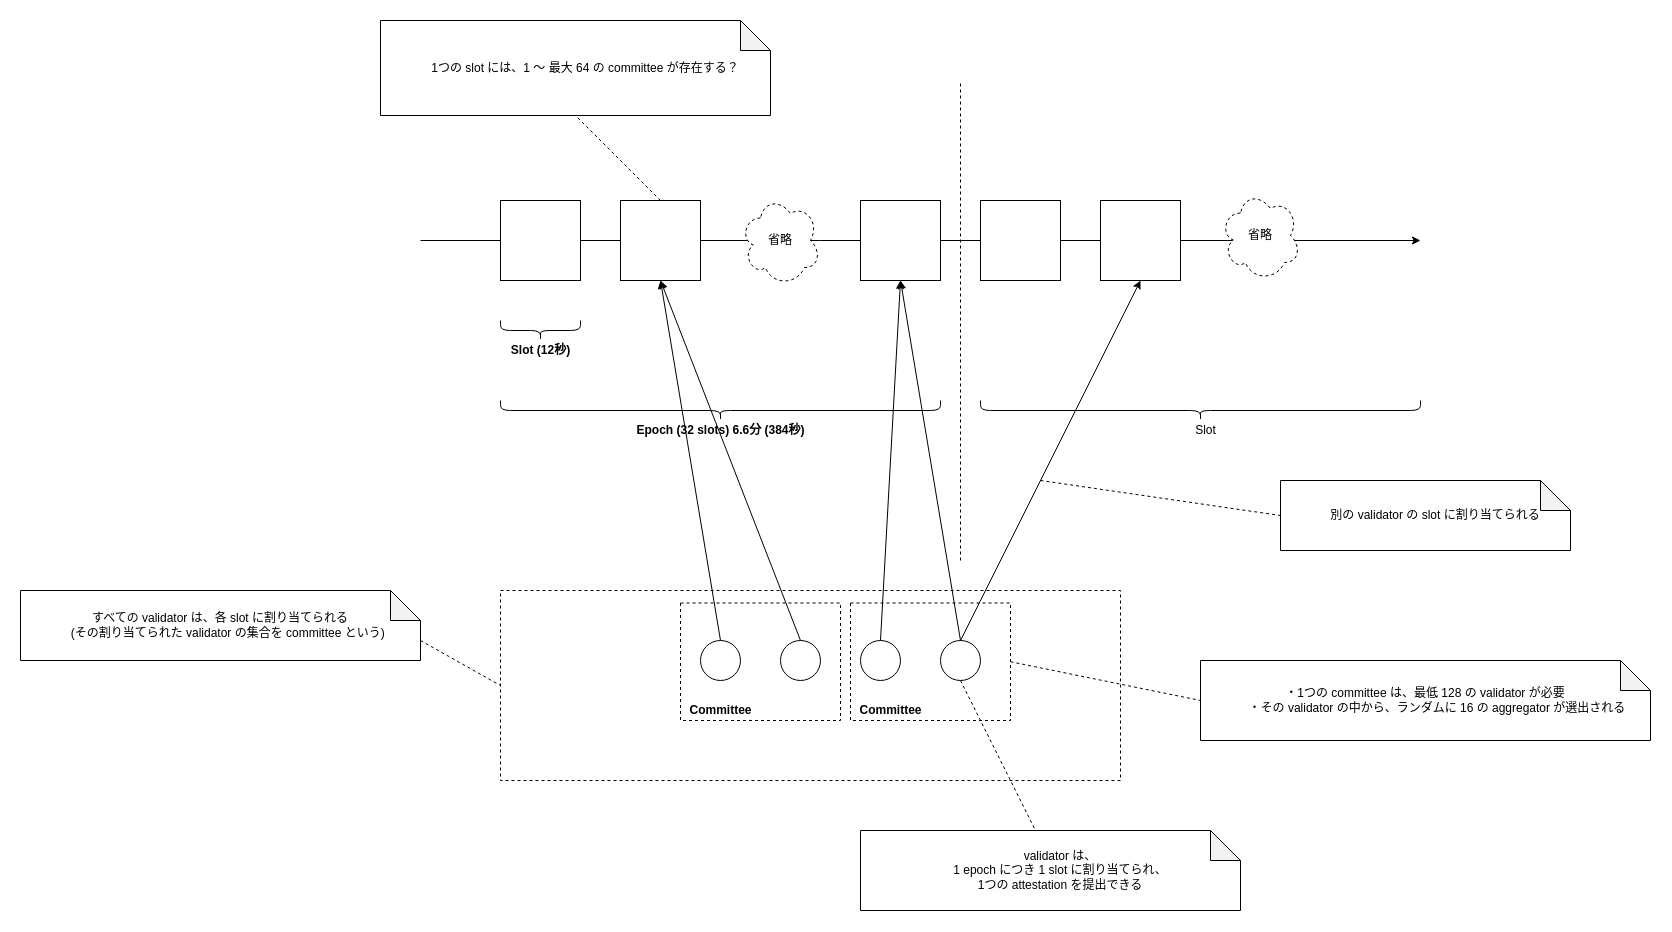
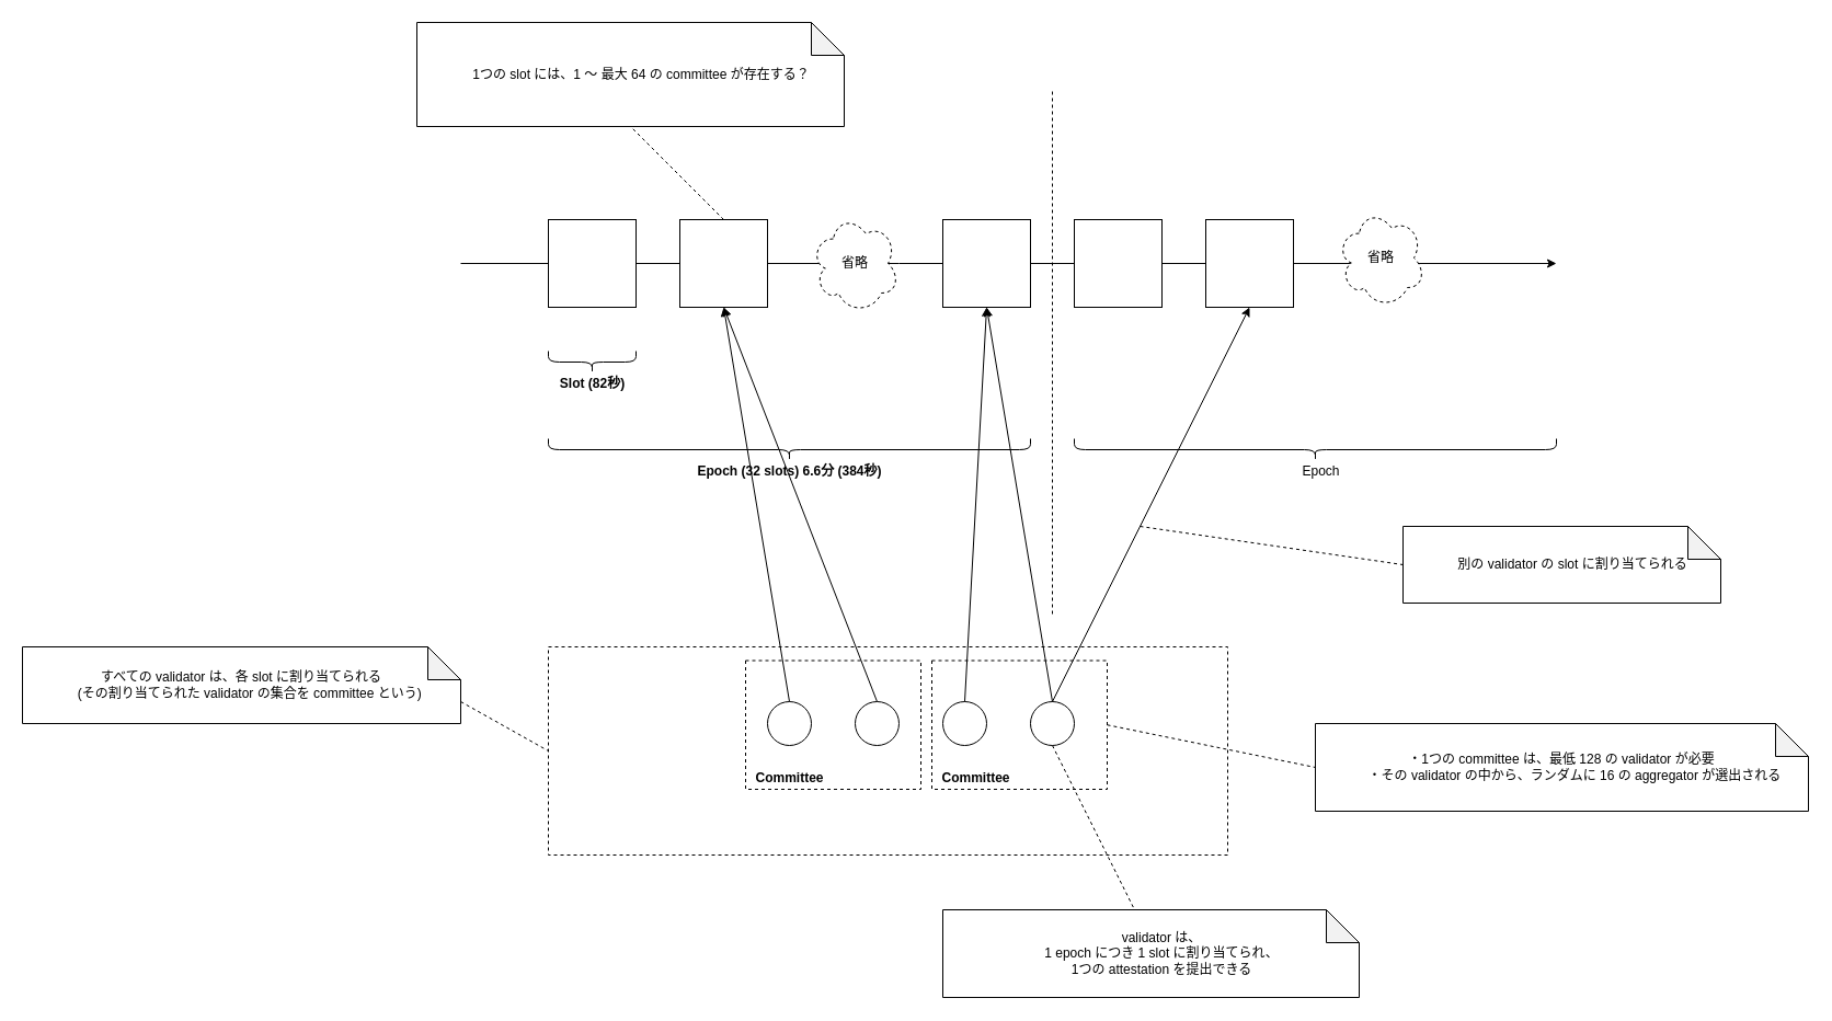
  <mxCell id="0" />
  <mxCell id="1" parent="0" />
  <mxCell id="2" value="" style="rounded=0;whiteSpace=wrap;html=1;dashed=1;" parent="1" vertex="1"><mxGeometry x="500" y="590" width="620" height="190" as="geometry" /></mxCell>
  <mxCell id="3" value="" style="rounded=0;whiteSpace=wrap;html=1;dashed=1;" parent="1" vertex="1"><mxGeometry x="850" y="602.5" width="160" height="117.5" as="geometry" /></mxCell>
  <mxCell id="4" value="" style="rounded=0;whiteSpace=wrap;html=1;dashed=1;" parent="1" vertex="1"><mxGeometry x="680" y="602.5" width="160" height="117.5" as="geometry" /></mxCell>
  <mxCell id="5" value="" style="endArrow=none;html=1;" parent="1" edge="1"><mxGeometry width="50" height="50" relative="1" as="geometry"><mxPoint x="420" y="240" as="sourcePoint" /><mxPoint y="240" as="targetPoint" x="820" /></mxGeometry></mxCell>
  <mxCell id="6" value="" style="endArrow=none;html=1;startArrow=none;" parent="1" target="10" edge="1"><mxGeometry width="50" height="50" relative="1" as="geometry"><mxPoint y="240" as="sourcePoint" x="820" /><mxPoint x="1420" y="240" as="targetPoint" /></mxGeometry></mxCell>
  <mxCell id="7" value="" style="endArrow=classic;html=1;startArrow=none;" parent="1" source="32" edge="1"><mxGeometry width="50" height="50" relative="1" as="geometry"><mxPoint x="420" y="240" as="sourcePoint" /><mxPoint x="1420" y="240" as="targetPoint" /></mxGeometry></mxCell>
  <mxCell id="8" value="" style="rounded=0;whiteSpace=wrap;html=1;" parent="1" vertex="1"><mxGeometry x="500" width="80" height="80" as="geometry" y="200" /></mxCell>
  <mxCell id="9" value="" style="rounded=0;whiteSpace=wrap;html=1;" parent="1" vertex="1"><mxGeometry x="620" width="80" height="80" as="geometry" y="200" /></mxCell>
  <mxCell id="10" value="" style="rounded=0;whiteSpace=wrap;html=1;" parent="1" vertex="1"><mxGeometry x="860" width="80" height="80" as="geometry" y="200" /></mxCell>
  <mxCell id="11" value="" style="rounded=0;whiteSpace=wrap;html=1;" parent="1" vertex="1"><mxGeometry x="980" width="80" height="80" as="geometry" y="200" /></mxCell>
  <mxCell id="12" value="" style="endArrow=none;html=1;startArrow=none;" parent="1" source="10" target="11" edge="1"><mxGeometry width="50" height="50" relative="1" as="geometry"><mxPoint x="940" y="240" as="sourcePoint" /><mxPoint x="1420" y="240" as="targetPoint" /></mxGeometry></mxCell>
  <mxCell id="13" value="" style="shape=curlyBracket;whiteSpace=wrap;html=1;rounded=1;rotation=-90;size=0.5;" parent="1" vertex="1"><mxGeometry x="530" y="290" width="20" height="80" as="geometry" /></mxCell>
- <mxCell id="14" value="Slot (12秒)" style="text;html=1;align=center;verticalAlign=middle;resizable=0;points=[];autosize=1;strokeColor=none;fillColor=none;fontStyle=1" parent="1" vertex="1"><mxGeometry x="500" y="340" width="80" height="20" as="geometry" /></mxCell>
+ <mxCell id="14" value="Slot (82秒)" style="text;html=1;align=center;verticalAlign=middle;resizable=0;points=[];autosize=1;strokeColor=none;fillColor=none;fontStyle=1" parent="1" vertex="1"><mxGeometry x="500" y="340" width="80" height="20" as="geometry" /></mxCell>
  <mxCell id="15" value="" style="shape=curlyBracket;whiteSpace=wrap;html=1;rounded=1;rotation=-90;size=0.5;" parent="1" vertex="1"><mxGeometry x="710" y="190" width="20" height="440" as="geometry" /></mxCell>
  <mxCell id="16" value="省略" style="ellipse;shape=cloud;whiteSpace=wrap;html=1;dashed=1;" parent="1" vertex="1"><mxGeometry x="740" y="195" width="80" height="90" as="geometry" /></mxCell>
  <mxCell id="17" value="Epoch (32 slots) 6.6分 (384秒)" style="text;html=1;align=center;verticalAlign=middle;resizable=0;points=[];autosize=1;strokeColor=none;fillColor=none;fontStyle=1" parent="1" vertex="1"><mxGeometry x="630" y="420" width="180" height="20" as="geometry" /></mxCell>
  <mxCell id="18" value="" style="endArrow=none;dashed=1;html=1;" parent="1" edge="1"><mxGeometry width="50" height="50" relative="1" as="geometry"><mxPoint x="960" y="560" as="sourcePoint" /><mxPoint x="960" y="80" as="targetPoint" /></mxGeometry></mxCell>
  <mxCell id="19" value="" style="shape=curlyBracket;whiteSpace=wrap;html=1;rounded=1;rotation=-90;size=0.5;" parent="1" vertex="1"><mxGeometry x="1190" y="190" width="20" height="440" as="geometry" /></mxCell>
- <mxCell id="20" value="Slot" style="text;html=1;align=center;verticalAlign=middle;resizable=0;points=[];autosize=1;strokeColor=none;fillColor=none;" parent="1" vertex="1"><mxGeometry x="1180" y="420" width="50" height="20" as="geometry" /></mxCell>
+ <mxCell id="20" value="Epoch" style="text;html=1;align=center;verticalAlign=middle;resizable=0;points=[];autosize=1;strokeColor=none;fillColor=none;" parent="1" vertex="1"><mxGeometry x="1180" y="420" width="50" height="20" as="geometry" /></mxCell>
  <mxCell id="21" value="" style="ellipse;whiteSpace=wrap;html=1;aspect=fixed;" parent="1" vertex="1"><mxGeometry x="780" y="640" width="40" height="40" as="geometry" /></mxCell>
  <mxCell id="22" value="すべての validator は、各 slot に割り当てられる&lt;br&gt;　 (その割り当てられた validator の集合を committee という)&lt;br&gt;" style="shape=note;whiteSpace=wrap;html=1;backgroundOutline=1;darkOpacity=0.05;align=center;spacingLeft=0;" parent="1" vertex="1"><mxGeometry x="20" y="590" width="400" height="70" as="geometry" /></mxCell>
  <mxCell id="23" value="" style="ellipse;whiteSpace=wrap;html=1;aspect=fixed;" parent="1" vertex="1"><mxGeometry x="860" y="640" width="40" height="40" as="geometry" /></mxCell>
  <mxCell id="24" value="" style="ellipse;whiteSpace=wrap;html=1;aspect=fixed;" parent="1" vertex="1"><mxGeometry x="940" y="640" width="40" height="40" as="geometry" /></mxCell>
  <mxCell id="25" value="" style="ellipse;whiteSpace=wrap;html=1;aspect=fixed;" parent="1" vertex="1"><mxGeometry x="700" y="640" width="40" height="40" as="geometry" /></mxCell>
  <mxCell id="26" value="" style="endArrow=classic;html=1;exitX=0.5;exitY=0;exitDx=0;exitDy=0;entryX=0.5;entryY=1;entryDx=0;entryDy=0;" parent="1" source="25" target="9" edge="1"><mxGeometry width="50" height="50" relative="1" as="geometry"><mxPoint x="750" y="590" as="sourcePoint" /><mxPoint x="800" y="540" as="targetPoint" /></mxGeometry></mxCell>
  <mxCell id="27" value="" style="endArrow=classic;html=1;exitX=0.5;exitY=0;exitDx=0;exitDy=0;entryX=0.5;entryY=1;entryDx=0;entryDy=0;" parent="1" source="21" target="9" edge="1"><mxGeometry width="50" height="50" relative="1" as="geometry"><mxPoint x="730" y="650" as="sourcePoint" /><mxPoint x="900" y="280" as="targetPoint" /></mxGeometry></mxCell>
  <mxCell id="28" value="" style="endArrow=classic;html=1;exitX=0.5;exitY=0;exitDx=0;exitDy=0;entryX=0.5;entryY=1;entryDx=0;entryDy=0;" parent="1" source="23" target="10" edge="1"><mxGeometry width="50" height="50" relative="1" as="geometry"><mxPoint x="810" y="650" as="sourcePoint" /><mxPoint x="670" y="290" as="targetPoint" /></mxGeometry></mxCell>
  <mxCell id="29" value="" style="endArrow=classic;html=1;exitX=0.5;exitY=0;exitDx=0;exitDy=0;" parent="1" source="24" edge="1"><mxGeometry width="50" height="50" relative="1" as="geometry"><mxPoint x="890" y="650" as="sourcePoint" /><mxPoint x="900" y="280" as="targetPoint" /></mxGeometry></mxCell>
  <mxCell id="30" value="Committee" style="text;html=1;align=center;verticalAlign=middle;resizable=0;points=[];autosize=1;strokeColor=none;fillColor=none;fontStyle=1" parent="1" vertex="1"><mxGeometry x="680" y="700" width="80" height="20" as="geometry" /></mxCell>
  <mxCell id="31" value="Committee" style="text;html=1;align=center;verticalAlign=middle;resizable=0;points=[];autosize=1;strokeColor=none;fillColor=none;fontStyle=1" parent="1" vertex="1"><mxGeometry x="850" y="700" width="80" height="20" as="geometry" /></mxCell>
  <mxCell id="32" value="" style="rounded=0;whiteSpace=wrap;html=1;" parent="1" vertex="1"><mxGeometry x="1100" width="80" height="80" as="geometry" y="200" /></mxCell>
  <mxCell id="33" value="" style="endArrow=none;html=1;startArrow=none;" parent="1" source="11" target="32" edge="1"><mxGeometry width="50" height="50" relative="1" as="geometry"><mxPoint x="1060" y="240" as="sourcePoint" /><mxPoint x="1420" y="240" as="targetPoint" /></mxGeometry></mxCell>
  <mxCell id="34" value="省略" style="ellipse;shape=cloud;whiteSpace=wrap;html=1;dashed=1;" parent="1" vertex="1"><mxGeometry x="1220" y="190" width="80" height="90" as="geometry" /></mxCell>
  <mxCell id="35" value="" style="endArrow=classic;html=1;exitX=0.5;exitY=0;exitDx=0;exitDy=0;entryX=0.5;entryY=1;entryDx=0;entryDy=0;" parent="1" source="24" target="32" edge="1"><mxGeometry width="50" height="50" relative="1" as="geometry"><mxPoint x="970" y="650" as="sourcePoint" /><mxPoint x="910" y="290" as="targetPoint" /></mxGeometry></mxCell>
  <mxCell id="36" value="別の validator の slot に割り当てられる" style="shape=note;whiteSpace=wrap;html=1;backgroundOutline=1;darkOpacity=0.05;align=center;spacingLeft=20;" parent="1" vertex="1"><mxGeometry x="1280" y="480" width="290" height="70" as="geometry" /></mxCell>
  <mxCell id="37" value="" style="endArrow=none;dashed=1;html=1;entryX=0;entryY=0.5;entryDx=0;entryDy=0;entryPerimeter=0;" parent="1" target="36" edge="1"><mxGeometry width="50" height="50" relative="1" as="geometry"><mxPoint x="1040" y="480" as="sourcePoint" /><mxPoint x="1250" y="490" as="targetPoint" /></mxGeometry></mxCell>
  <mxCell id="38" value="&lt;span style=&quot;text-align: left&quot;&gt;・1つの committee は、最低 128 の validator が必要&lt;/span&gt;&lt;br style=&quot;text-align: left&quot;&gt;&lt;span style=&quot;text-align: left&quot;&gt;　　・その validator の中から、ランダムに 16 の aggregator が選出される&lt;/span&gt;" style="shape=note;whiteSpace=wrap;html=1;backgroundOutline=1;darkOpacity=0.05;align=center;spacingLeft=0;" parent="1" vertex="1"><mxGeometry x="1200" y="660" width="450" height="80" as="geometry" /></mxCell>
  <mxCell id="39" value="" style="endArrow=none;dashed=1;html=1;entryX=0;entryY=0.5;entryDx=0;entryDy=0;entryPerimeter=0;exitX=1;exitY=0.5;exitDx=0;exitDy=0;" parent="1" source="3" target="38" edge="1"><mxGeometry width="50" height="50" relative="1" as="geometry"><mxPoint x="1050" y="490" as="sourcePoint" /><mxPoint x="1290" y="525" as="targetPoint" /></mxGeometry></mxCell>
  <mxCell id="40" value="" style="endArrow=none;dashed=1;html=1;exitX=0.5;exitY=1;exitDx=0;exitDy=0;entryX=0;entryY=0;entryDx=175;entryDy=0;entryPerimeter=0;" parent="1" source="24" target="41" edge="1"><mxGeometry width="50" height="50" relative="1" as="geometry"><mxPoint x="1020" y="671.25" as="sourcePoint" /><mxPoint x="970" y="840" as="targetPoint" /></mxGeometry></mxCell>
  <mxCell id="41" value="&lt;span style=&quot;text-align: left&quot;&gt;validator は、&lt;br&gt;1 epoch につき 1 slot に割り当てられ、&lt;br&gt;1つの attestation を提出できる&lt;/span&gt;" style="shape=note;whiteSpace=wrap;html=1;backgroundOutline=1;darkOpacity=0.05;align=center;spacingLeft=20;" parent="1" vertex="1"><mxGeometry x="860" y="830" width="380" height="80" as="geometry" /></mxCell>
  <mxCell id="42" value="&lt;span style=&quot;text-align: left&quot;&gt;1つの slot には、1 〜 最大 64 の committee が存在する？&lt;/span&gt;" style="shape=note;whiteSpace=wrap;html=1;backgroundOutline=1;darkOpacity=0.05;align=center;spacingLeft=20;" parent="1" vertex="1"><mxGeometry x="380" y="20" width="390" height="95" as="geometry" /></mxCell>
  <mxCell id="43" value="" style="endArrow=none;dashed=1;html=1;entryX=0.5;entryY=1;entryDx=0;entryDy=0;entryPerimeter=0;exitX=0.5;exitY=0;exitDx=0;exitDy=0;" parent="1" source="9" target="42" edge="1"><mxGeometry width="50" height="50" relative="1" as="geometry"><mxPoint x="1050" y="490" as="sourcePoint" /><mxPoint x="1290" y="525" as="targetPoint" /></mxGeometry></mxCell>
  <mxCell id="44" value="" style="endArrow=none;dashed=1;html=1;exitX=0;exitY=0;exitDx=400;exitDy=50;entryX=0;entryY=0.5;entryDx=0;entryDy=0;exitPerimeter=0;" parent="1" source="22" target="2" edge="1"><mxGeometry width="50" height="50" relative="1" as="geometry"><mxPoint x="970" y="690" as="sourcePoint" /><mxPoint x="1045" y="840" as="targetPoint" /></mxGeometry></mxCell>
